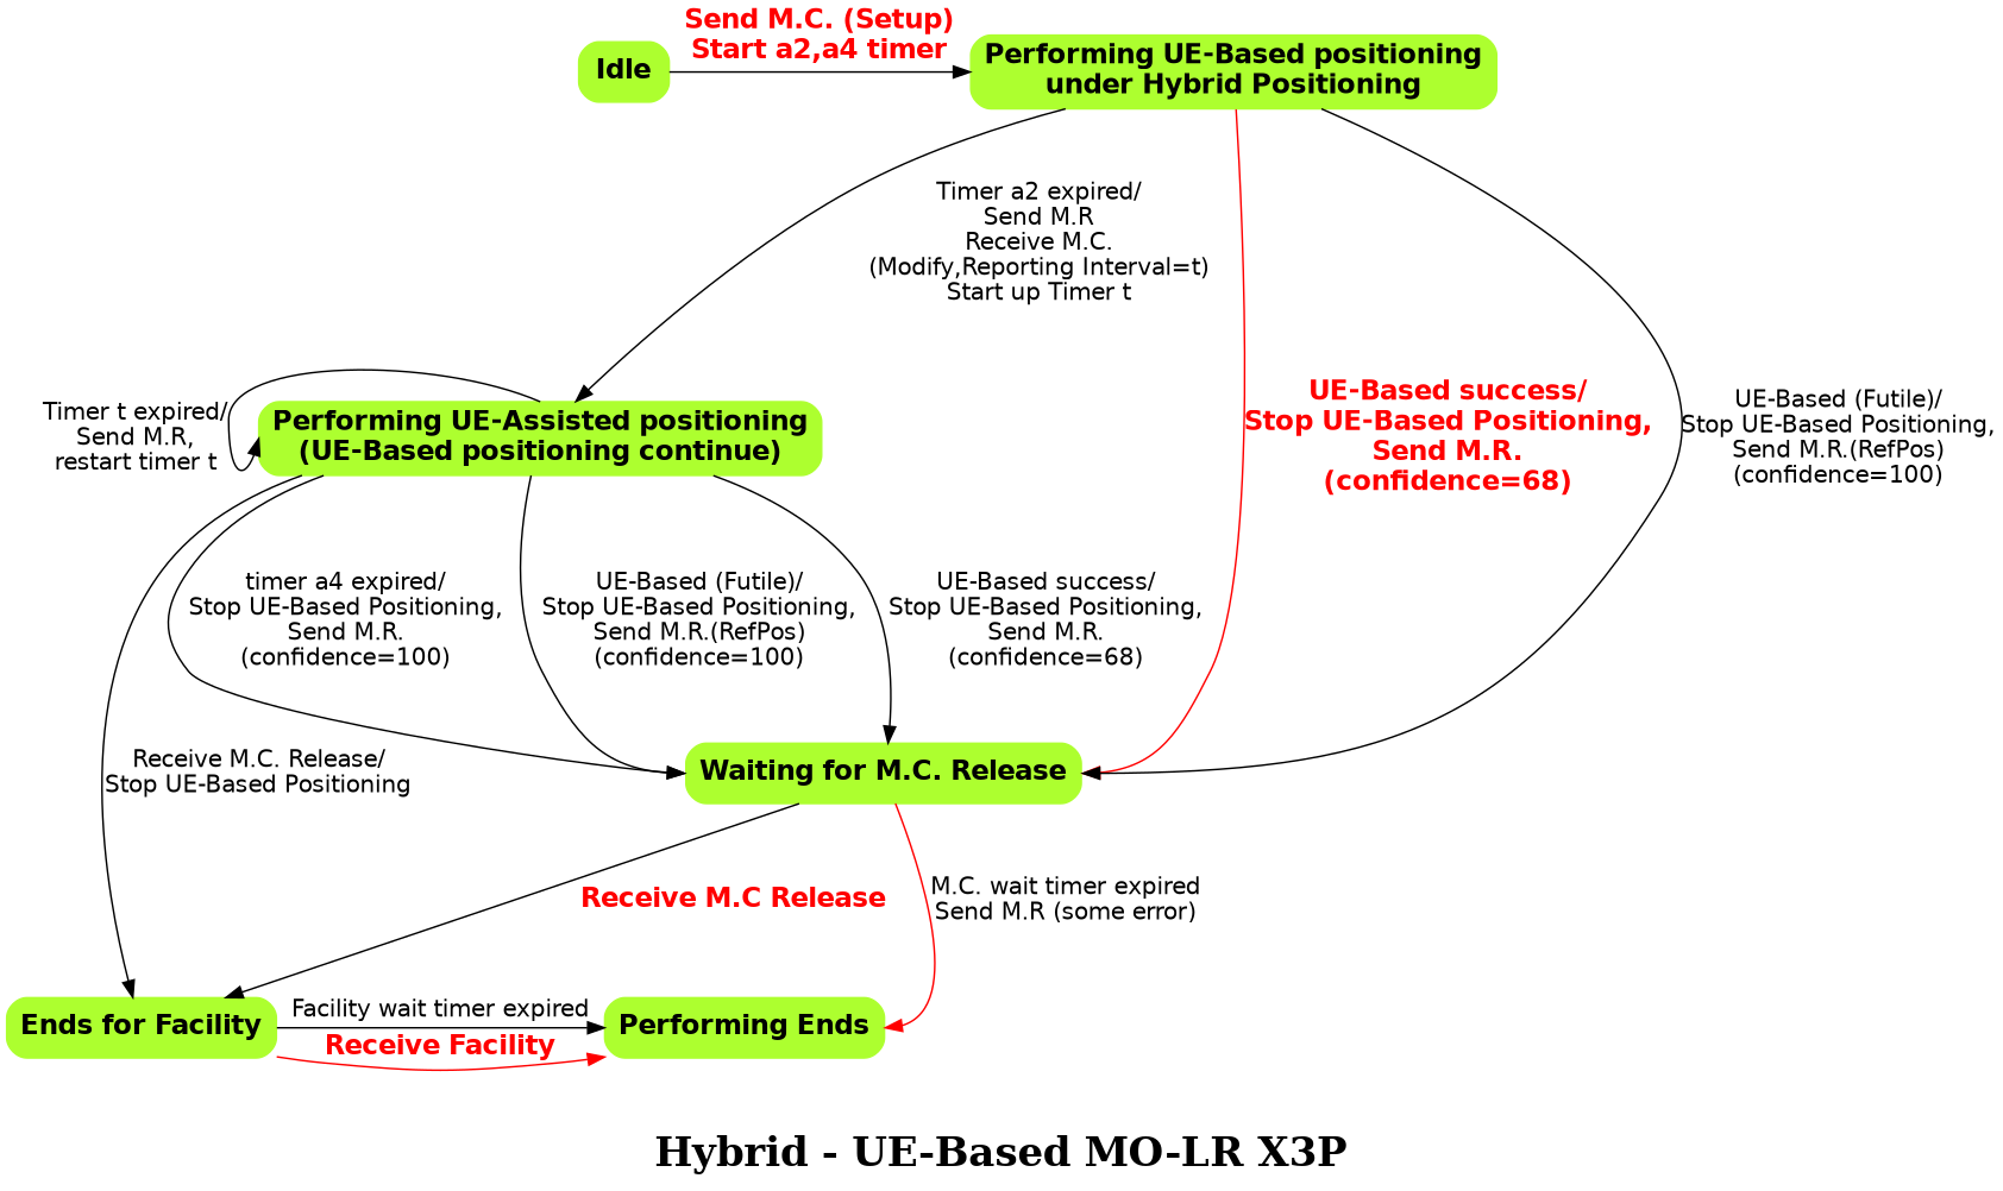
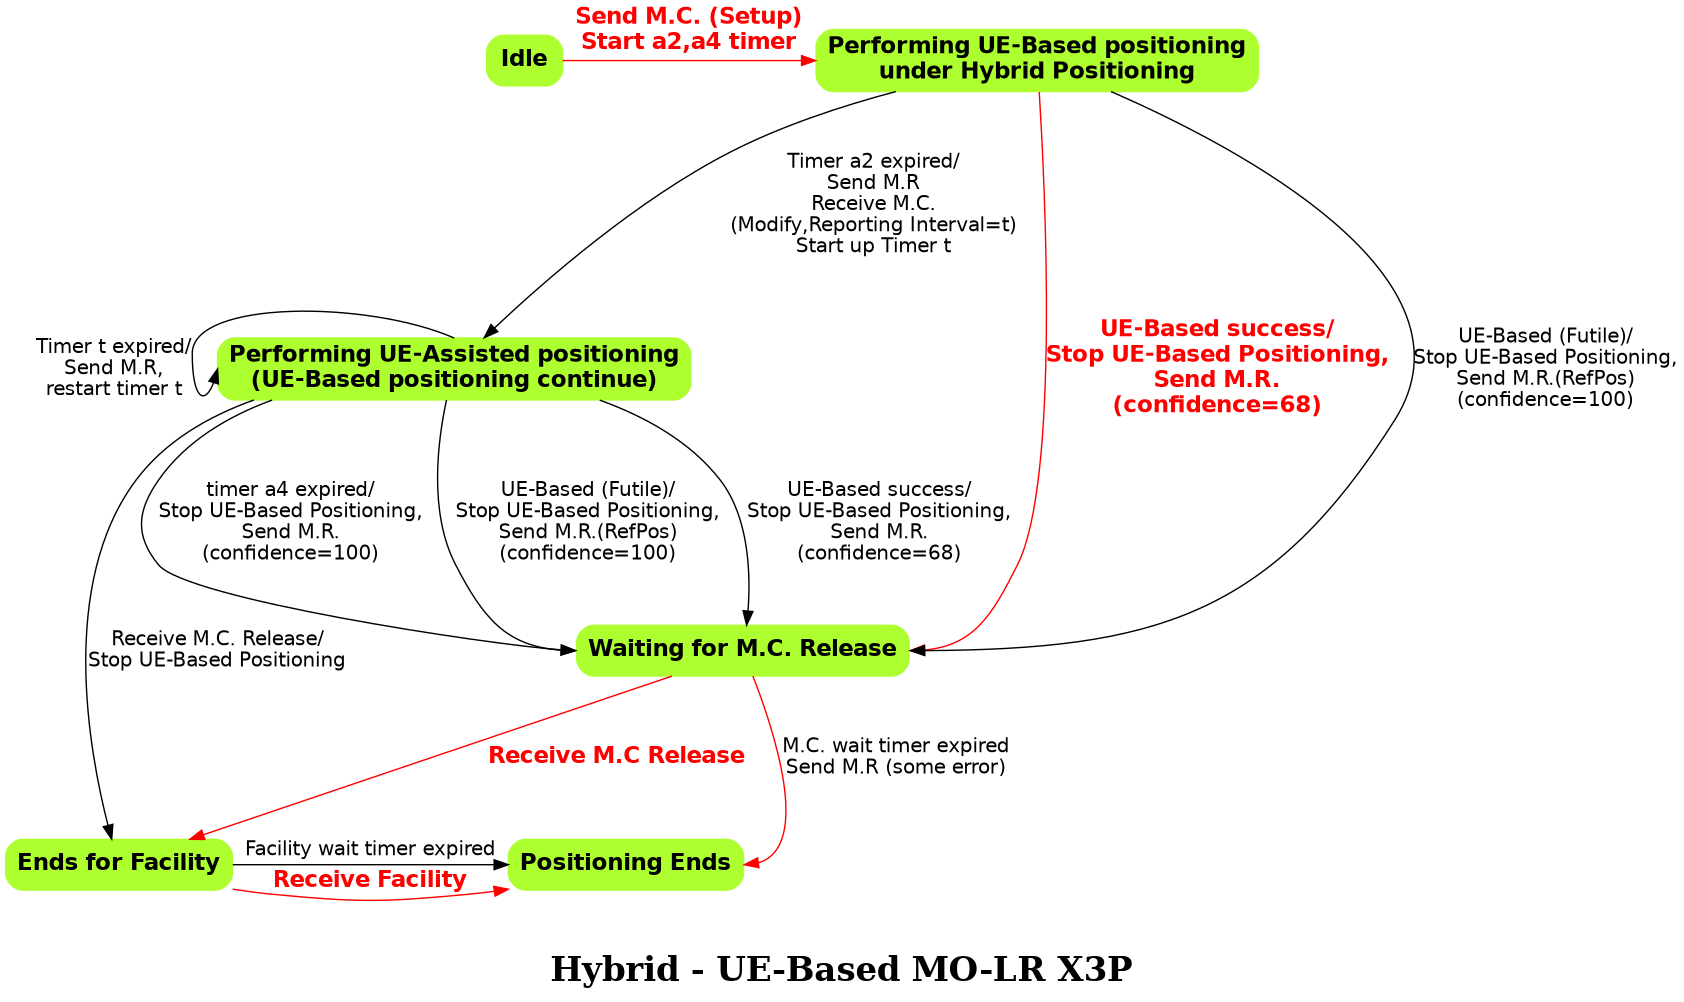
  digraph {
    fontname="Times-Bold"
    fontsize=24
    label="Hybrid - UE-Based MO-LR X3P"
    rankdir=TB
    ranksep=1.2
    node [color=greenyellow fontname="Helvetica-Bold" fontsize=16 shape=box style="rounded,filled"]
    edge [fontname=Helvetica fontsize=14]
    n1 [label=Idle]
    n2 [label="Performing UE-Based positioning\nunder Hybrid Positioning"]
    n3 [label="Ends for Facility"]
-   n4 [label="Performing Ends"]
+   n4 [label="Positioning Ends"]
    n5 [label="Performing UE-Assisted positioning\n(UE-Based positioning continue)"]
    n6 [label="Waiting for M.C. Release"]
    subgraph sub_1 {
      rank=same
      n1
      n2
    }
    subgraph sub_2 {
      rank=same
      n3
      n4
    }
-   n1 -> n2 [color=black fontcolor=red fontname="Helvetica-Bold" fontsize=16 label="Send M.C. (Setup)\nStart a2,a4 timer"]
+   n1 -> n2 [color=red fontcolor=red fontname="Helvetica-Bold" fontsize=16 label="Send M.C. (Setup)\nStart a2,a4 timer"]
    n2 -> n5 [label="Timer a2 expired/\nSend M.R\nReceive M.C.\n(Modify,Reporting Interval=t)\nStart up Timer t"]
    n2 -> n6 [color=red fontcolor=red fontname="Helvetica-Bold" fontsize=16 headport=e label="UE-Based success/\nStop UE-Based Positioning,\nSend M.R.\n(confidence=68)"]
    n2 -> n6 [headport=e label="UE-Based (Futile)/\nStop UE-Based Positioning,\nSend M.R.(RefPos)\n(confidence=100)"]
    n3 -> n4 [label="Facility wait timer expired"]
    n3 -> n4 [color=red fontcolor=red fontname="Helvetica-Bold" fontsize=16 label="Receive Facility"]
    n5 -> n3 [label="Receive M.C. Release/\nStop UE-Based Positioning"]
    n5 -> n5 [headport=w label="Timer t expired/\nSend M.R,\nrestart timer t" tailport=n]
    n5 -> n6 [headport=w label="timer a4 expired/\nStop UE-Based Positioning,\nSend M.R.\n(confidence=100)"]
    n5 -> n6 [headport=w label="UE-Based (Futile)/\nStop UE-Based Positioning,\nSend M.R.(RefPos)\n(confidence=100)"]
    n5 -> n6 [label="UE-Based success/\nStop UE-Based Positioning,\nSend M.R.\n(confidence=68)"]
-   n6 -> n3 [color=black fontcolor=red fontname="Helvetica-Bold" fontsize=16 label="Receive M.C Release"]
+   n6 -> n3 [color=red fontcolor=red fontname="Helvetica-Bold" fontsize=16 label="Receive M.C Release"]
    n6 -> n4 [color=red headport=e label="M.C. wait timer expired\nSend M.R (some error)"]
  }
